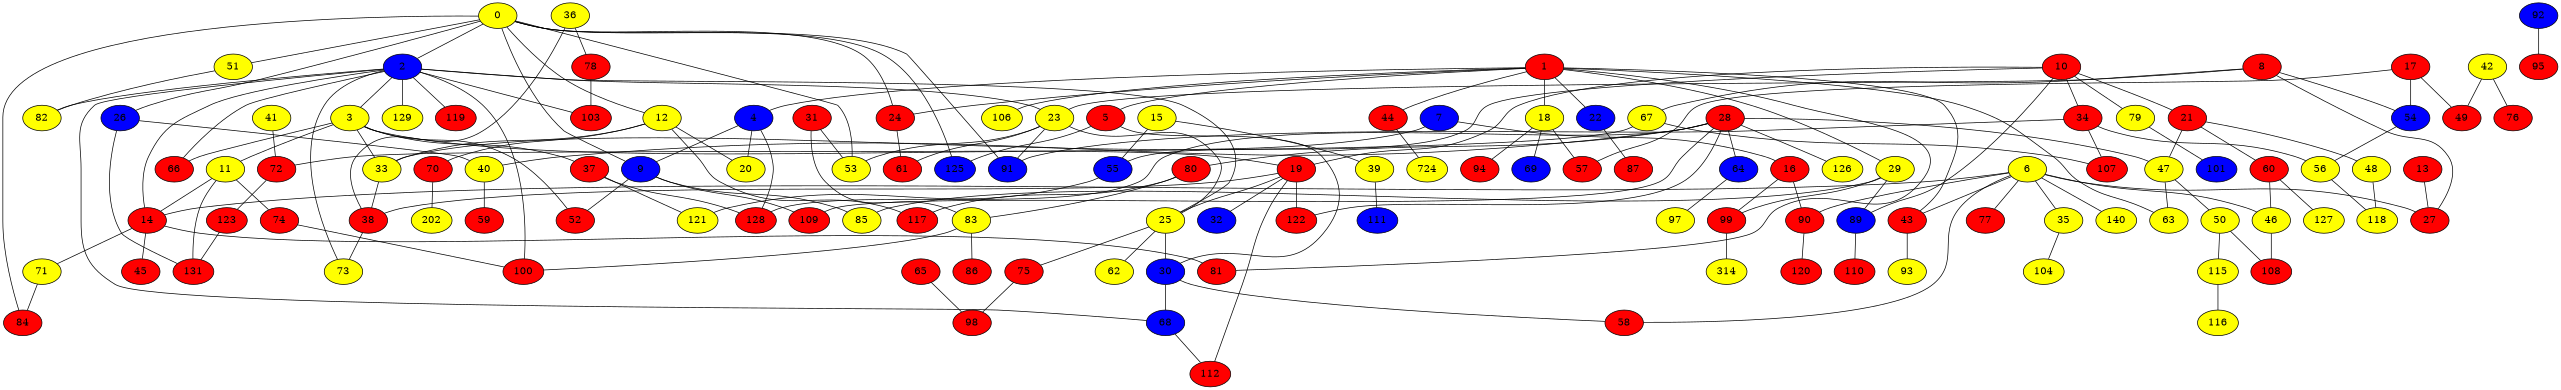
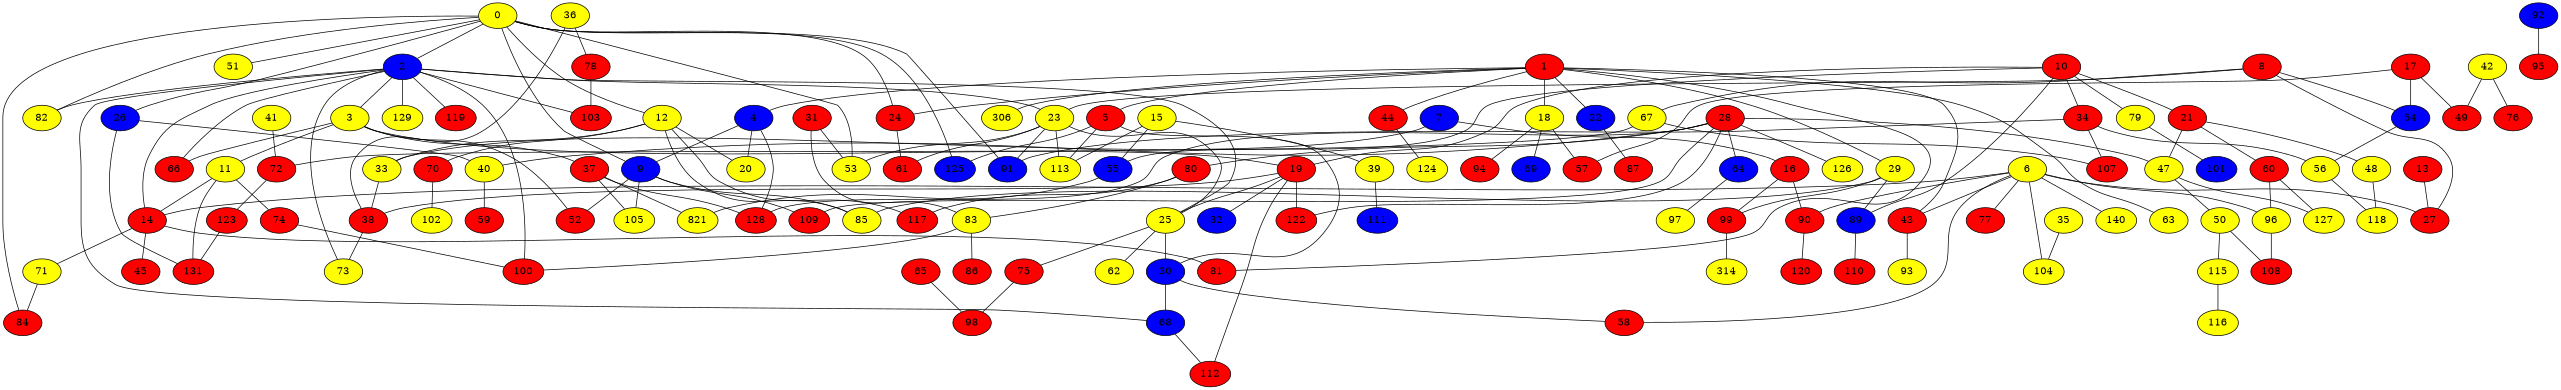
  graph {
    node [fillcolor=red style=filled]
    0 [fillcolor=yellow]
    2 [fillcolor=blue]
    9 [fillcolor=blue]
    12 [fillcolor=yellow]
    24
    26 [fillcolor=blue]
    51 [fillcolor=yellow]
    53 [fillcolor=yellow]
    82 [fillcolor=yellow]
    84
    91 [fillcolor=blue]
    125 [fillcolor=blue]
    3 [fillcolor=yellow]
    14
    23 [fillcolor=yellow]
    25 [fillcolor=yellow]
    66
    68 [fillcolor=blue]
    73 [fillcolor=yellow]
    100
    103
    119
    129 [fillcolor=yellow]
    52
    85 [fillcolor=yellow]
+   105 [fillcolor=yellow]
    109
    33 [fillcolor=yellow]
    20 [fillcolor=yellow]
    70
    117
    61
    131
    40 [fillcolor=yellow]
    1
    4 [fillcolor=blue]
    5
    18 [fillcolor=yellow]
    22 [fillcolor=blue]
    29 [fillcolor=yellow]
    43
    44
    63 [fillcolor=yellow]
    81
-   106 [fillcolor=yellow]
+   106 [fillcolor=yellow label=306]
    128
    30 [fillcolor=blue]
+   113 [fillcolor=yellow]
    57
    69 [fillcolor=blue]
    94
    87
    89 [fillcolor=blue]
    99
    93 [fillcolor=yellow]
-   124 [fillcolor=yellow label=724]
+   124 [fillcolor=yellow]
    11 [fillcolor=yellow]
    19
    37
    45
    71 [fillcolor=yellow]
    62 [fillcolor=yellow]
    75
    112
    74
    32 [fillcolor=blue]
    38
    122
-   121 [fillcolor=yellow]
+   121 [fillcolor=yellow label=821]
    58
    6 [fillcolor=yellow]
    27
    35 [fillcolor=yellow]
    77
    90
-   96 [fillcolor=yellow label=46]
+   96 [fillcolor=yellow]
    n77 [fillcolor=yellow label=140]
    104 [fillcolor=yellow]
    120
    108
    7 [fillcolor=blue]
    16
    8
    54 [fillcolor=blue]
    67 [fillcolor=yellow]
    56 [fillcolor=yellow]
    107
    72
    10
    21
    34
    55 [fillcolor=blue]
    79 [fillcolor=yellow]
    47 [fillcolor=yellow]
    48 [fillcolor=yellow]
    60
    101 [fillcolor=blue]
    110
-   102 [fillcolor=yellow label=202]
+   102 [fillcolor=yellow]
    13
    15 [fillcolor=yellow]
    39 [fillcolor=yellow]
    111 [fillcolor=blue]
    n104 [fillcolor=yellow label=314]
    17
    49
    50 [fillcolor=yellow]
    118 [fillcolor=yellow]
    127 [fillcolor=yellow]
    98
    59
    28
    64 [fillcolor=blue]
    80
    126 [fillcolor=yellow]
    97 [fillcolor=yellow]
    83 [fillcolor=yellow]
    31
    86
    36 [fillcolor=yellow]
    78
    41 [fillcolor=yellow]
    123
    42 [fillcolor=yellow]
    76
    115 [fillcolor=yellow]
    116 [fillcolor=yellow]
    65
    92 [fillcolor=blue]
    95
    0 -- 2
    0 -- 9
    0 -- 12
    0 -- 24
    0 -- 26
    0 -- 51
    0 -- 53
-   51 -- 82
+   0 -- 82
    0 -- 84
    0 -- 91
    0 -- 125
    2 -- 82
    2 -- 3
    2 -- 14
    2 -- 23
    2 -- 25
    2 -- 66
    2 -- 68
    2 -- 73
    2 -- 100
    2 -- 103
    2 -- 119
    2 -- 129
    9 -- 52
    9 -- 85
+   9 -- 105
    9 -- 109
+   12 -- 85
    12 -- 33
    12 -- 20
    12 -- 70
    12 -- 117
    24 -- 61
    26 -- 131
    26 -- 40
    3 -- 66
    3 -- 52
-   3 -- 33
    3 -- 11
    3 -- 19
    3 -- 37
    14 -- 81
    14 -- 45
    14 -- 71
    23 -- 53
    23 -- 91
    23 -- 25
    23 -- 61
+   23 -- 113
    25 -- 30
    25 -- 62
    25 -- 75
    68 -- 112
    33 -- 38
    70 -- 102
    40 -- 59
    1 -- 24
    1 -- 4
    1 -- 5
    1 -- 18
    1 -- 22
    1 -- 29
    1 -- 43
    1 -- 44
    1 -- 63
    1 -- 81
    1 -- 106
    4 -- 9
    4 -- 20
    4 -- 128
    5 -- 125
    5 -- 30
+   5 -- 113
    18 -- 57
    18 -- 69
    18 -- 94
    22 -- 87
    29 -- 85
    29 -- 89
    29 -- 99
    43 -- 93
    44 -- 124
    30 -- 68
    30 -- 58
    89 -- 110
    99 -- n104
    11 -- 14
    11 -- 131
    11 -- 74
    19 -- 25
    19 -- 112
    19 -- 32
    19 -- 38
    19 -- 122
+   37 -- 105
    37 -- 128
    37 -- 121
    71 -- 84
    75 -- 98
    74 -- 100
    38 -- 73
    6 -- 14
    6 -- 43
    6 -- 58
    6 -- 27
-   6 -- 35
+   6 -- 104
    6 -- 77
    6 -- 90
    6 -- 96
    6 -- n77
    35 -- 104
    90 -- 120
    96 -- 108
    7 -- 33
    7 -- 16
    16 -- 99
    16 -- 90
    8 -- 23
    8 -- 27
    8 -- 54
    8 -- 67
    54 -- 56
    67 -- 107
    67 -- 72
    56 -- 118
    72 -- 123
    10 -- 89
    10 -- 19
    10 -- 21
    10 -- 34
    10 -- 55
    10 -- 79
    21 -- 47
    21 -- 48
    21 -- 60
    34 -- 91
    34 -- 56
    34 -- 107
    55 -- 121
    79 -- 101
-   47 -- 63
+   47 -- 127
    47 -- 50
    48 -- 118
    60 -- 96
    60 -- 127
    13 -- 27
+   15 -- 113
    15 -- 55
    15 -- 39
    39 -- 111
    17 -- 57
    17 -- 54
    17 -- 49
    50 -- 108
    50 -- 115
    28 -- 109
    28 -- 40
    28 -- 128
    28 -- 122
    28 -- 47
    28 -- 64
    28 -- 80
    28 -- 126
    64 -- 97
    80 -- 117
    80 -- 83
    83 -- 100
    83 -- 86
    31 -- 53
    31 -- 83
    36 -- 38
    36 -- 78
    78 -- 103
    41 -- 72
    123 -- 131
    42 -- 49
    42 -- 76
    115 -- 116
    65 -- 98
    92 -- 95
  }
